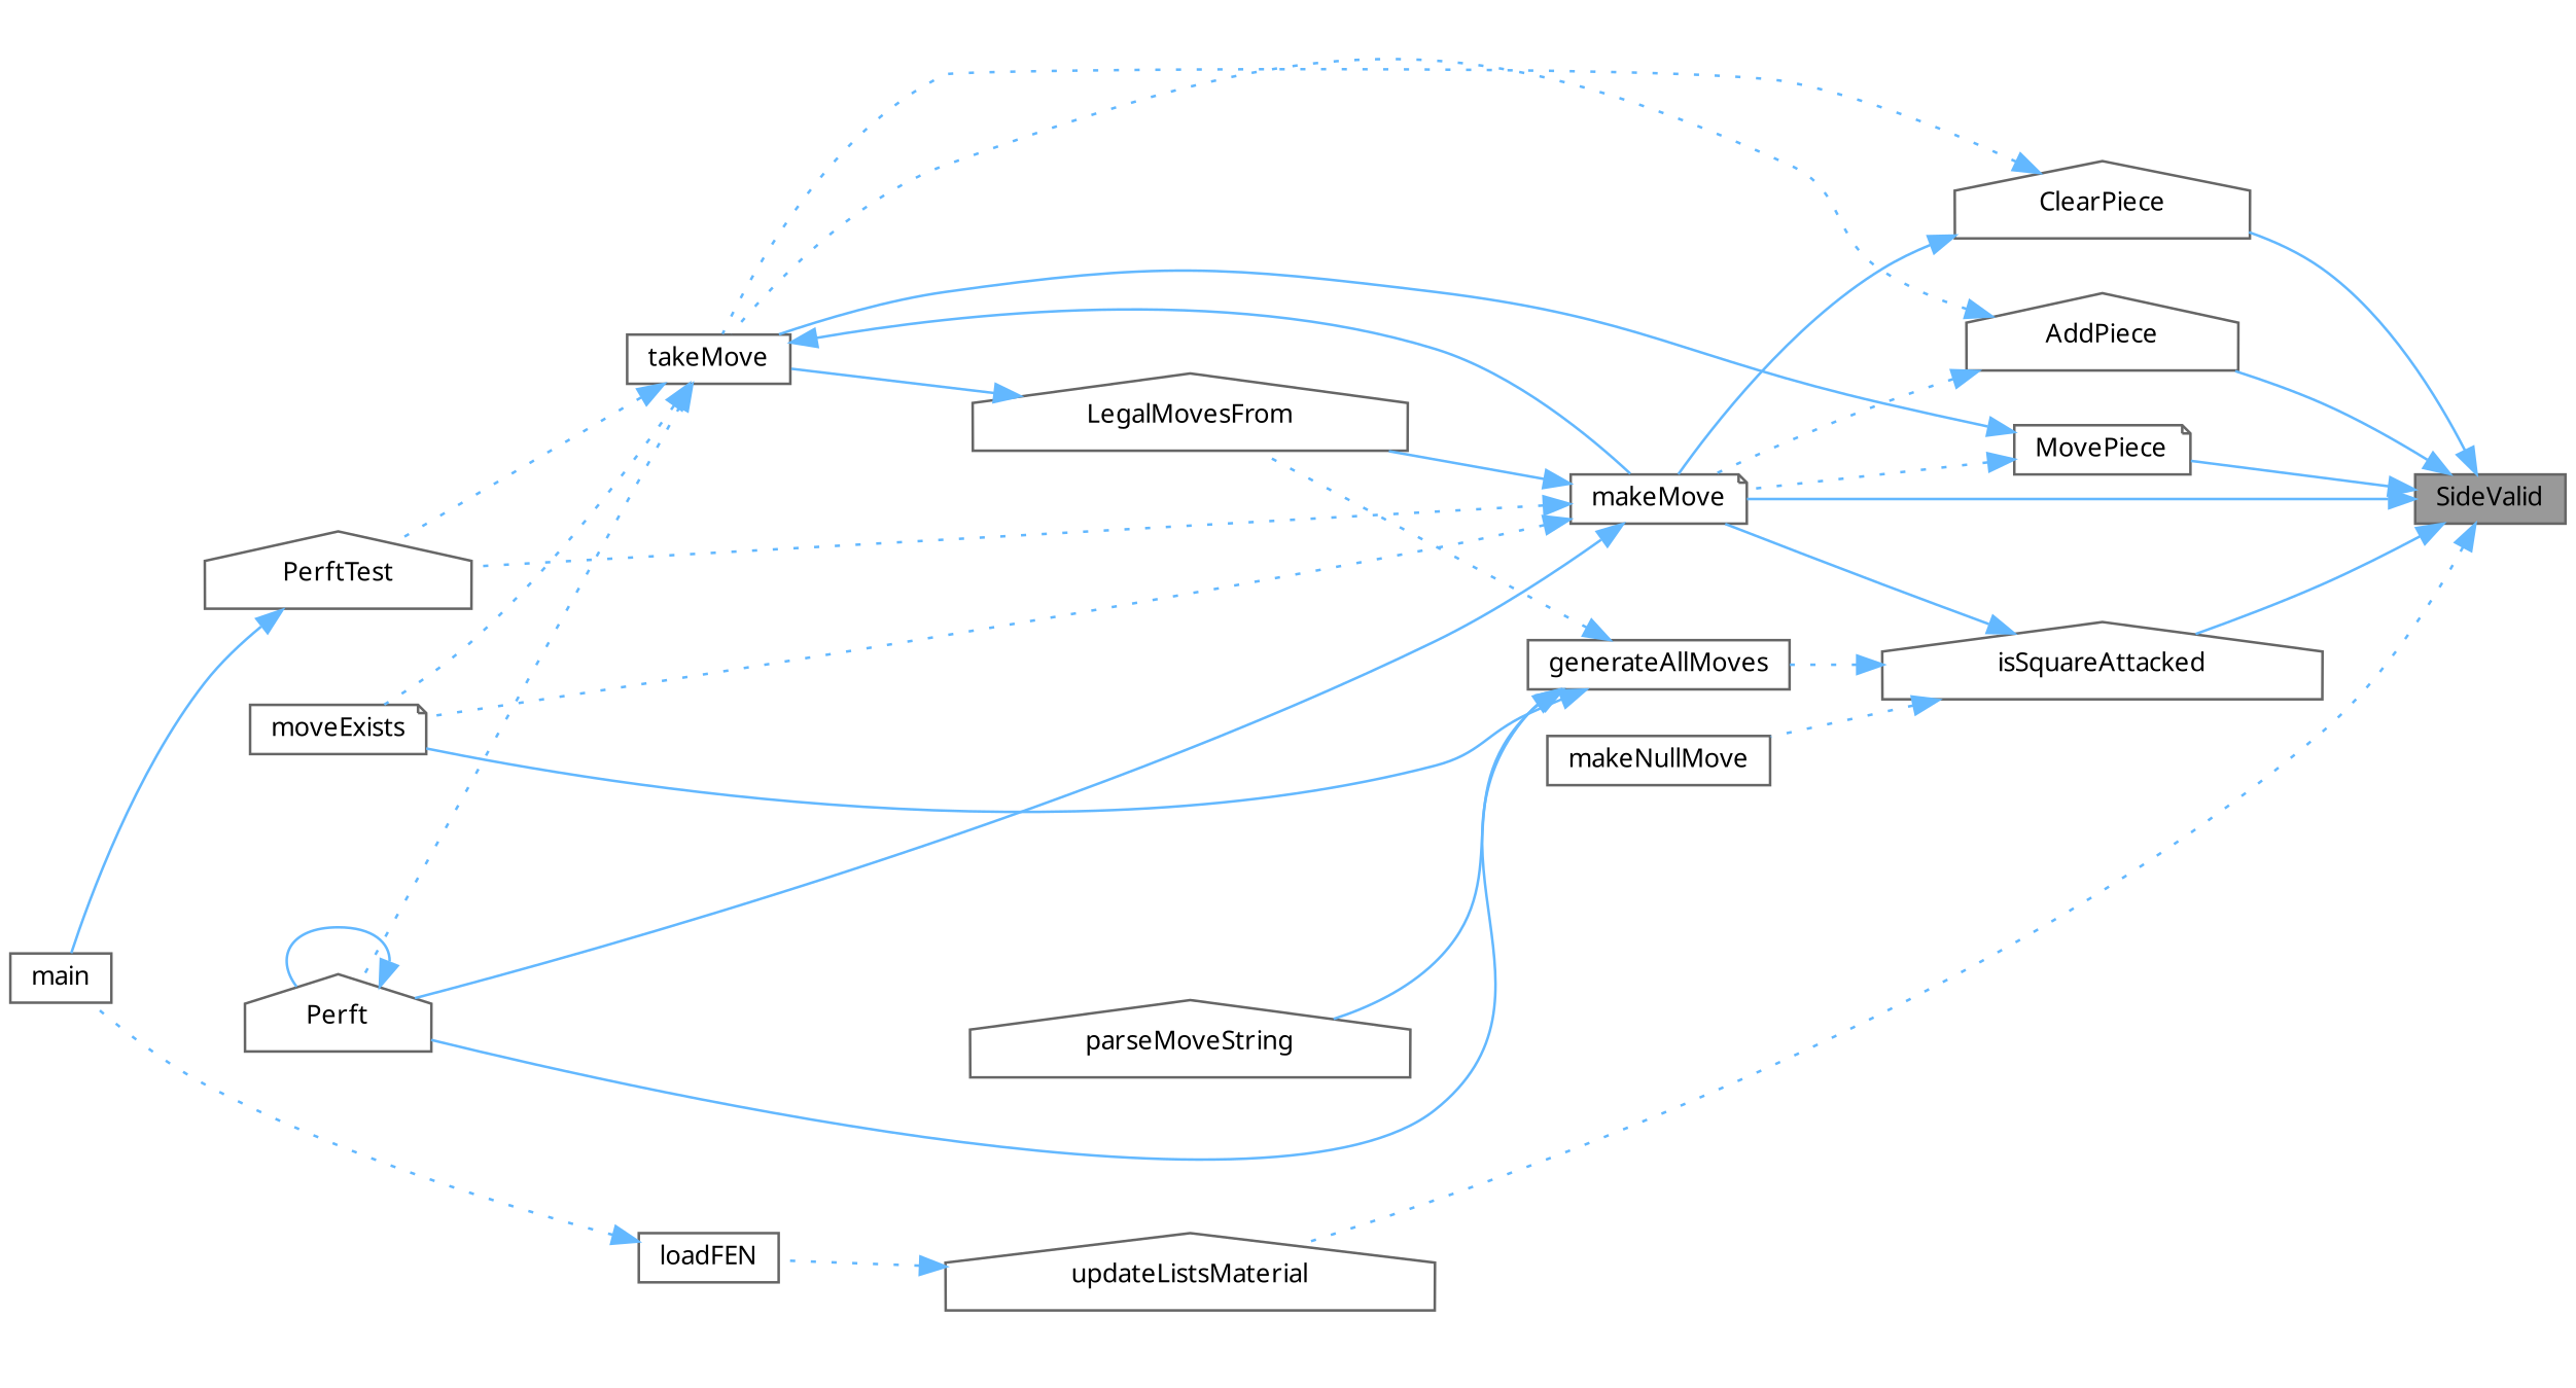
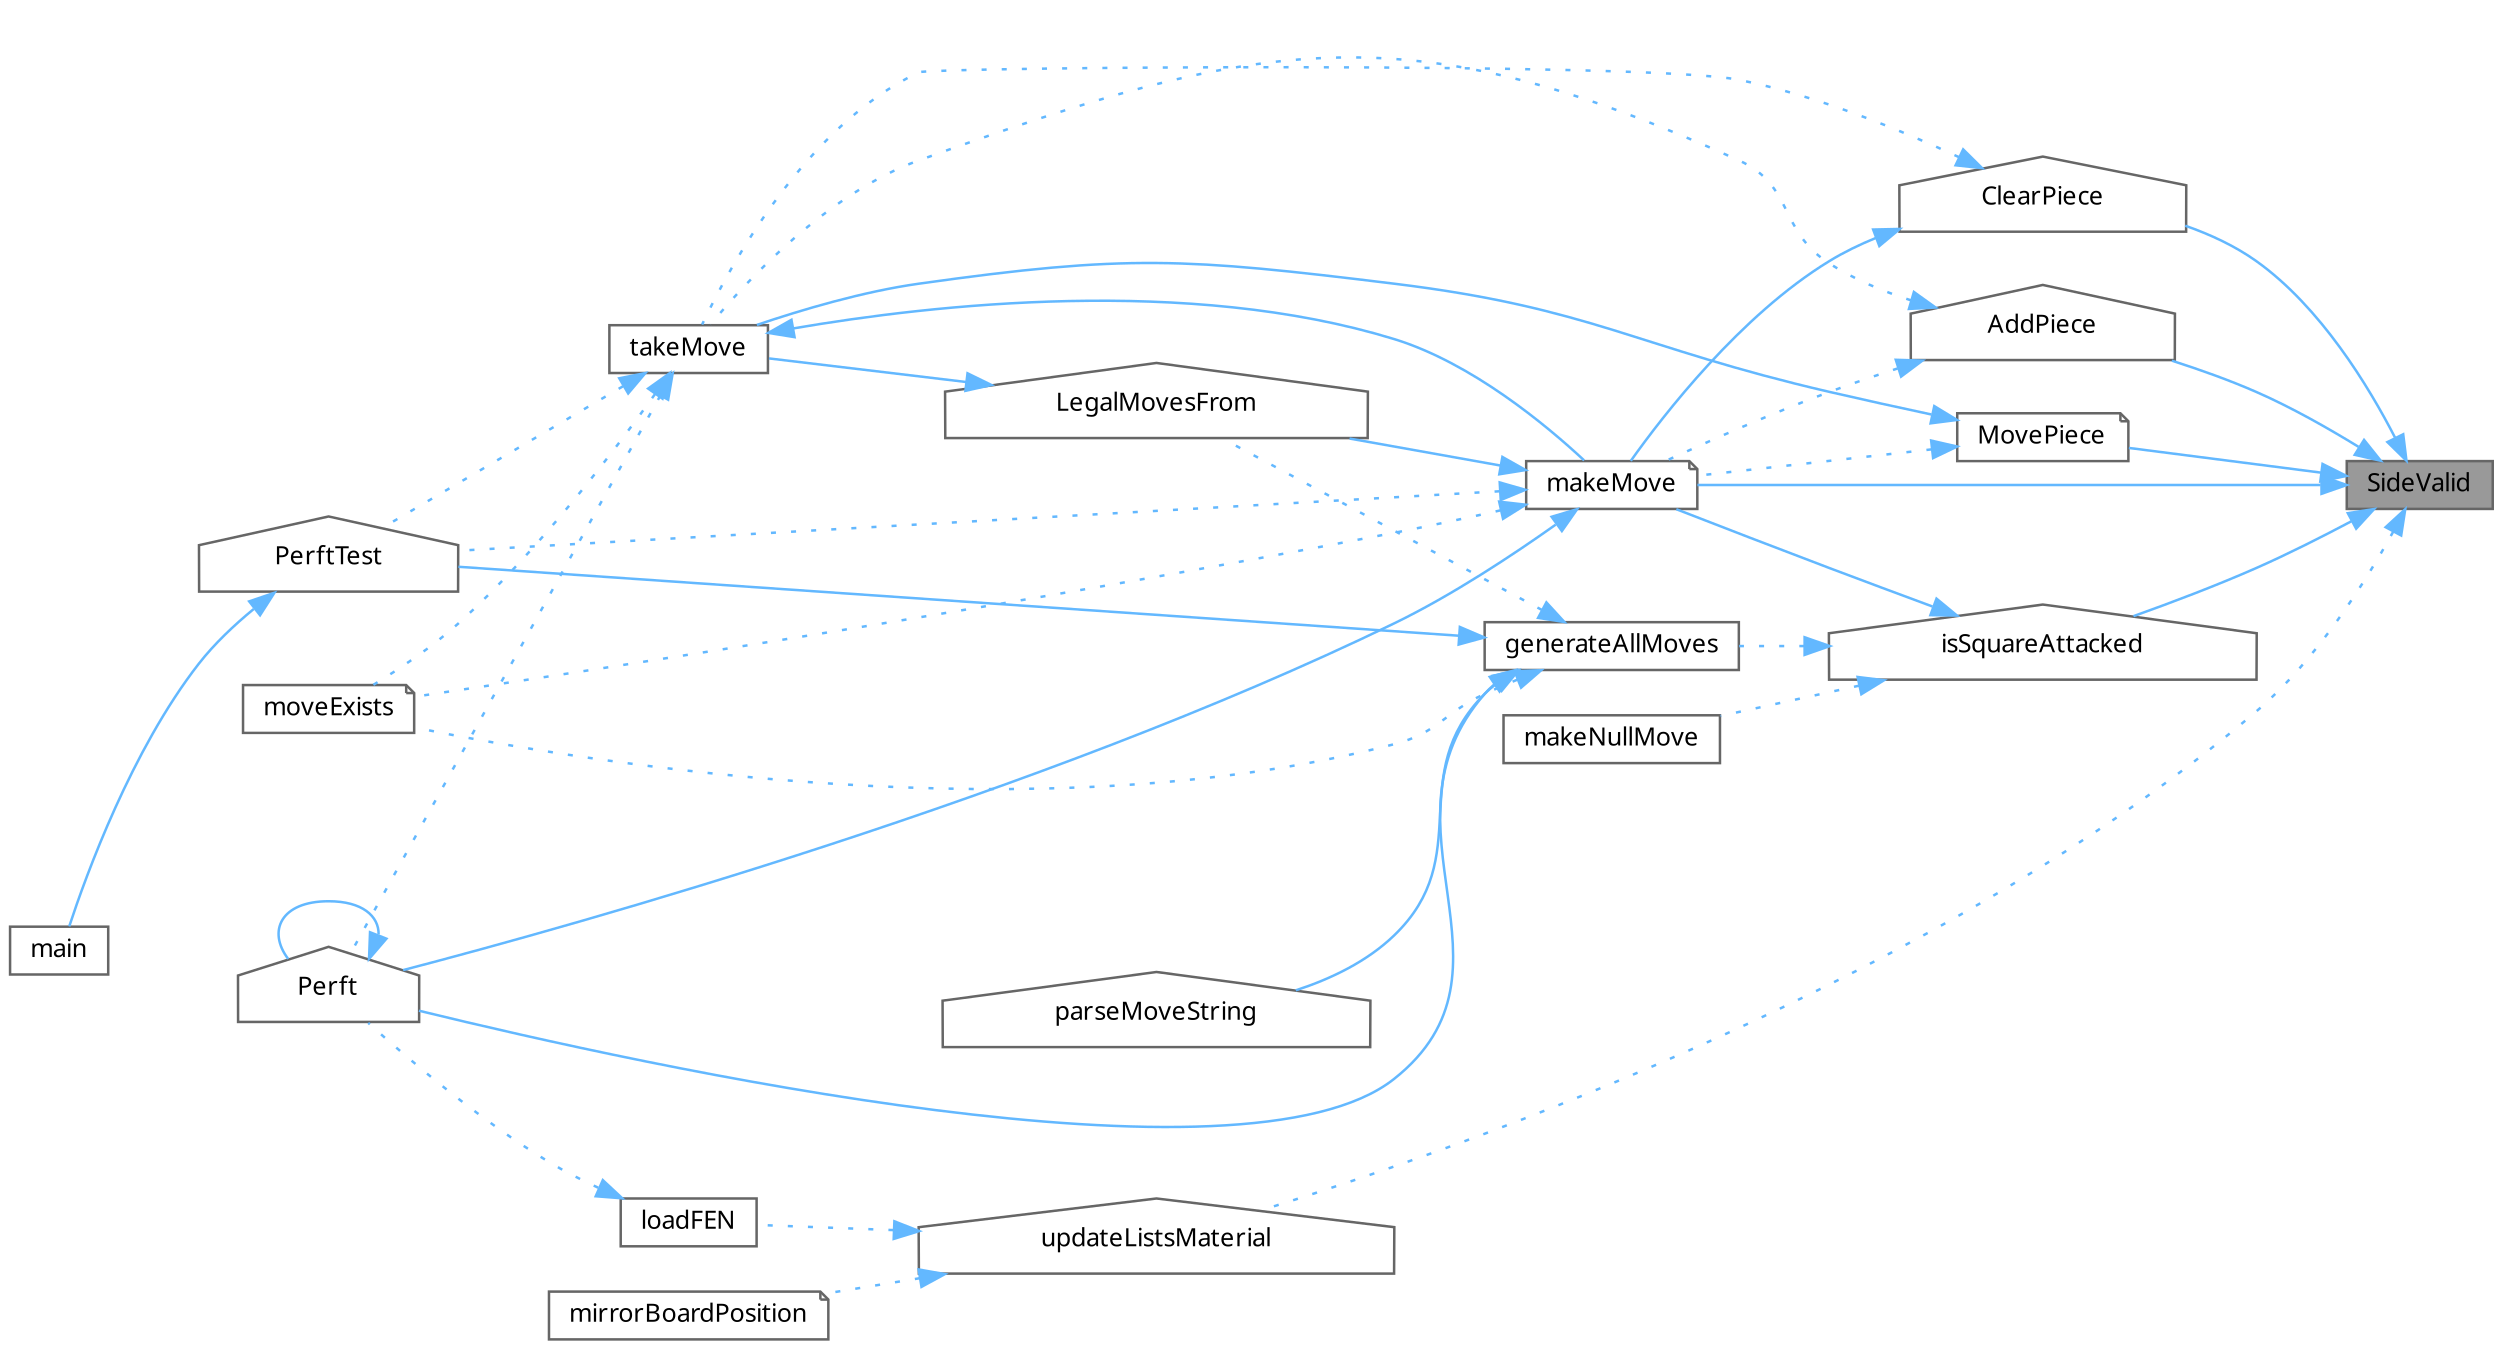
  digraph {
    fontname="Noto Sans"
    rankdir=RL
    node [color=grey40 fillcolor=white fontname="Noto Sans" fontsize=10 shape=house style=filled]
    edge [color=steelblue1 dir=back fontname="Noto Sans" fontsize=10 labelfontname=Helvetica labelfontsize=10 style=solid]
    n1 [color=gray40 fillcolor=grey60 fontcolor=black height=0.2 label=SideValid shape=box width=0.4]
    n2 [height=0.2 label=AddPiece width=0.4]
    n3 [height=0.2 label=makeMove shape=note width=0.4]
    n4 [height=0.2 label=ClearPiece width=0.4]
    n5 [height=0.2 label=isSquareAttacked width=0.4]
    n6 [height=0.2 label=MovePiece shape=note width=0.4]
    n7 [height=0.2 label=updateListsMaterial width=0.4]
    n8 [height=0.2 label=takeMove shape=box width=0.4]
    n9 [height=0.2 label=LegalMovesFrom width=0.4]
    n10 [height=0.2 label=moveExists shape=note width=0.4]
    n11 [height=0.2 label=Perft width=0.4]
    n12 [height=0.2 label=PerftTest width=0.4]
    n13 [height=0.2 label=generateAllMoves shape=box width=0.4]
    n14 [height=0.2 label=makeNullMove shape=box width=0.4]
    n15 [height=0.2 label=loadFEN shape=box width=0.4]
+   n16 [height=0.2 label=mirrorBoardPosition shape=note width=0.4]
    n17 [height=0.2 label=main shape=box width=0.4]
    n18 [height=0.2 label=parseMoveString width=0.4]
    n1 -> n2
    n1 -> n3
    n1 -> n4
    n1 -> n5
    n1 -> n6
    n1 -> n7 [style=dotted]
    n2 -> n3 [style=dotted]
    n2 -> n8 [style=dotted]
    n3 -> n9
    n3 -> n10 [style=dotted]
    n3 -> n11
    n3 -> n12 [style=dotted]
    n4 -> n3
    n4 -> n8 [style=dotted]
    n5 -> n3
    n5 -> n13 [style=dotted]
    n5 -> n14 [style=dotted]
    n6 -> n3 [style=dotted]
    n6 -> n8
    n7 -> n15 [style=dotted]
+   n7 -> n16 [style=dotted]
    n8 -> n3
    n8 -> n10 [style=dotted]
    n8 -> n11 [style=dotted]
    n8 -> n12 [style=dotted]
    n9 -> n8
    n11 -> n11
    n12 -> n17
    n13 -> n9 [style=dotted]
-   n13 -> n10
+   n13 -> n10 [style=dotted]
    n13 -> n11
+   n13 -> n12
    n13 -> n18
-   n15 -> n17 [style=dotted]
+   n15 -> n11 [style=dotted]
  }
